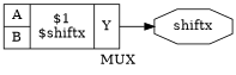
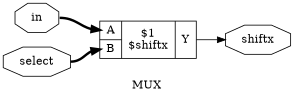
  digraph {
    label=MUX
    rankdir=LR
    remincross=true
    node [color=black fontcolor=black shape=octagon]
    edge [color=black fontcolor=black style="setlinewidth(3)" tailport=e]
+   n1 [label=in]
    n2 [label="{{<p4> A|<p5> B}|$1\n$shiftx|{<p6> Y}}" shape=record color="" fontcolor=""]
    n3 [label=shiftx]
+   n4 [label=select]
+   n1 -> n2 [headport="p4:w"]
    n2 -> n3 [headport=w tailport="p6:e" style=""]
+   n4 -> n2 [headport="p5:w"]
  }
